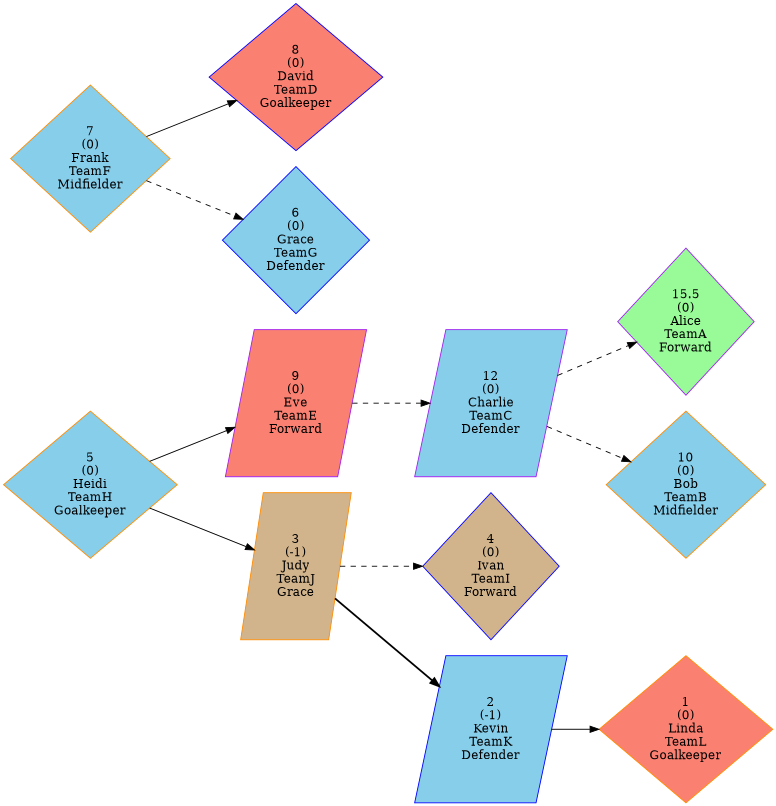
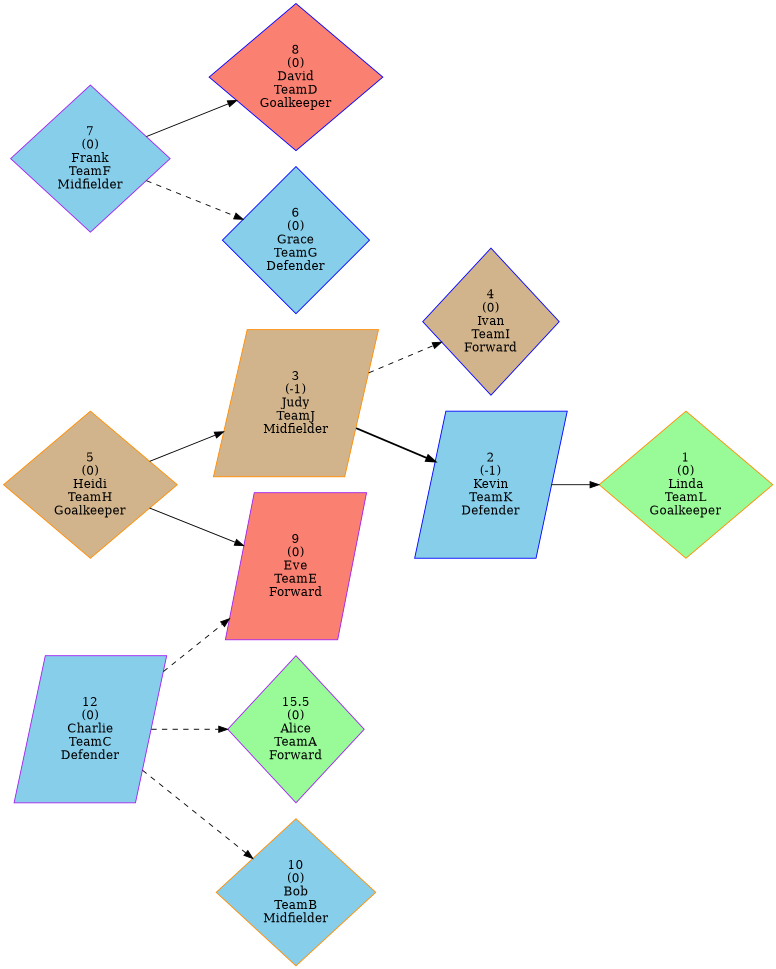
  digraph {
    rankdir=LR
    node [color=darkorange fillcolor=skyblue shape=diamond style=filled]
    edge [style=dashed]
-   n1 [label="5\n(0)\nHeidi\nTeamH\nGoalkeeper"]
+   n1 [fillcolor=tan label="5\n(0)\nHeidi\nTeamH\nGoalkeeper"]
    n2 [color=purple fillcolor=salmon label="9\n(0)\nEve\nTeamE\nForward" shape=parallelogram]
-   n3 [fillcolor=tan label="3\n(-1)\nJudy\nTeamJ\nGrace" shape=parallelogram]
+   n3 [fillcolor=tan label="3\n(-1)\nJudy\nTeamJ\nMidfielder" shape=parallelogram]
    n4 [color=purple label="12\n(0)\nCharlie\nTeamC\nDefender" shape=parallelogram]
    n5 [color=blue fillcolor=tan label="4\n(0)\nIvan\nTeamI\nForward"]
    n6 [color=blue label="2\n(-1)\nKevin\nTeamK\nDefender" shape=parallelogram]
    n7 [color=purple fillcolor=palegreen label="15.5\n(0)\nAlice\nTeamA\nForward"]
    n8 [label="10\n(0)\nBob\nTeamB\nMidfielder"]
-   n9 [label="7\n(0)\nFrank\nTeamF\nMidfielder"]
+   n9 [color=purple label="7\n(0)\nFrank\nTeamF\nMidfielder"]
    n10 [color=blue fillcolor=salmon label="8\n(0)\nDavid\nTeamD\nGoalkeeper"]
    n11 [color=blue label="6\n(0)\nGrace\nTeamG\nDefender"]
-   n12 [fillcolor=salmon label="1\n(0)\nLinda\nTeamL\nGoalkeeper"]
+   n12 [fillcolor=palegreen label="1\n(0)\nLinda\nTeamL\nGoalkeeper"]
    n1 -> n2 [style=solid]
    n1 -> n3 [style=solid]
-   n2 -> n4
+   n4 -> n2
    n3 -> n5
    n3 -> n6 [style=bold]
    n4 -> n7
    n4 -> n8
    n6 -> n12 [style=solid]
    n9 -> n10 [style=solid]
    n9 -> n11
  }
